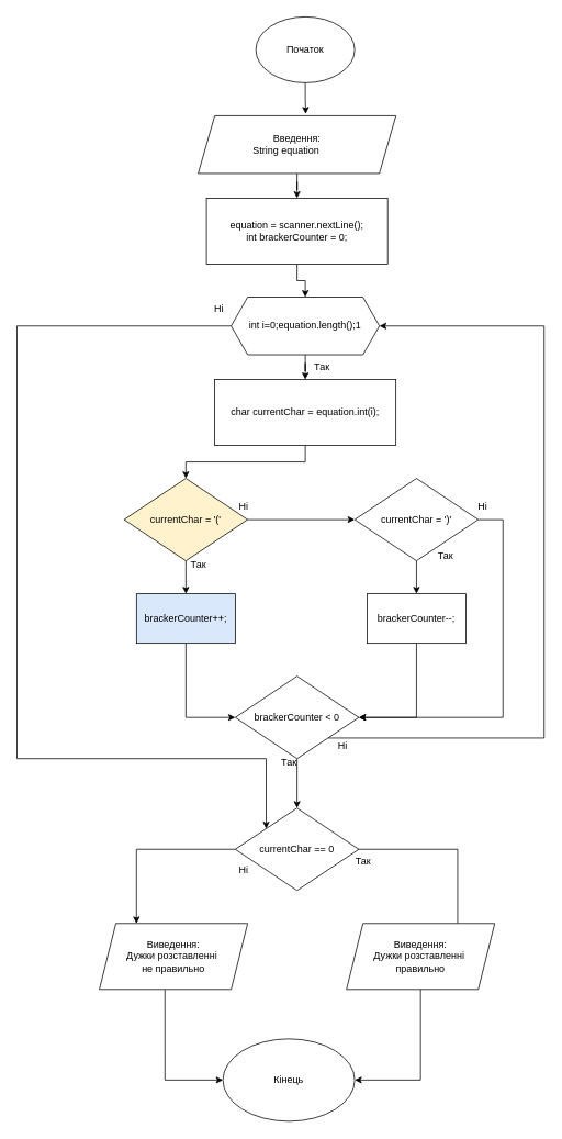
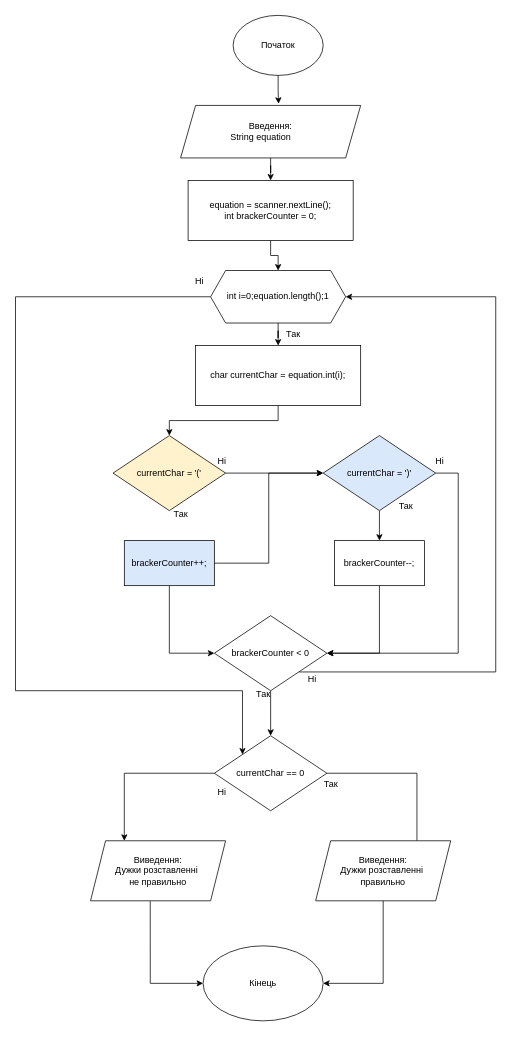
  <mxCell id="0" />
  <mxCell id="1" parent="0" />
  <mxCell id="2" value="Початок" style="ellipse;whiteSpace=wrap;html=1;" vertex="1" parent="1"><mxGeometry x="310" y="20" width="120" height="80" as="geometry" /></mxCell>
  <mxCell id="3" style="edgeStyle=orthogonalEdgeStyle;rounded=0;orthogonalLoop=1;jettySize=auto;html=1;entryX=0.5;entryY=0;entryDx=0;entryDy=0;" edge="1" parent="1" source="4" target="6"><mxGeometry relative="1" as="geometry" /></mxCell>
  <mxCell id="4" value="Введення:&lt;br&gt;String equation&lt;span style=&quot;white-space: pre;&quot;&gt;&#09;&lt;/span&gt;" style="shape=parallelogram;perimeter=parallelogramPerimeter;whiteSpace=wrap;html=1;fixedSize=1;" vertex="1" parent="1"><mxGeometry x="240" y="140" width="240" height="70" as="geometry" /></mxCell>
  <mxCell id="5" style="edgeStyle=orthogonalEdgeStyle;rounded=0;orthogonalLoop=1;jettySize=auto;html=1;entryX=0.5;entryY=0;entryDx=0;entryDy=0;" edge="1" parent="1" source="6" target="9"><mxGeometry relative="1" as="geometry" /></mxCell>
  <mxCell id="6" value="equation = scanner.nextLine();&lt;br&gt;int brackerCounter = 0;" style="rounded=0;whiteSpace=wrap;html=1;" vertex="1" parent="1"><mxGeometry x="250" y="240" width="220" height="80" as="geometry" /></mxCell>
  <mxCell id="7" style="edgeStyle=orthogonalEdgeStyle;rounded=0;orthogonalLoop=1;jettySize=auto;html=1;entryX=0.5;entryY=0;entryDx=0;entryDy=0;" edge="1" parent="1" source="9" target="11"><mxGeometry relative="1" as="geometry" /></mxCell>
  <mxCell id="8" style="edgeStyle=orthogonalEdgeStyle;rounded=0;orthogonalLoop=1;jettySize=auto;html=1;entryX=0;entryY=0;entryDx=0;entryDy=0;" edge="1" parent="1" source="9" target="28"><mxGeometry relative="1" as="geometry"><Array as="points"><mxPoint x="20" y="395" /><mxPoint x="20" y="920" /><mxPoint x="322" y="920" /></Array></mxGeometry></mxCell>
  <mxCell id="9" value="int i=0;equation.length();1" style="shape=hexagon;perimeter=hexagonPerimeter2;whiteSpace=wrap;html=1;fixedSize=1;" vertex="1" parent="1"><mxGeometry x="280" y="360" width="180" height="70" as="geometry" /></mxCell>
  <mxCell id="10" style="edgeStyle=orthogonalEdgeStyle;rounded=0;orthogonalLoop=1;jettySize=auto;html=1;entryX=0.5;entryY=0;entryDx=0;entryDy=0;" edge="1" parent="1" source="11" target="14"><mxGeometry relative="1" as="geometry" /></mxCell>
  <mxCell id="11" value="char currentChar = equation.int(i);" style="rounded=0;whiteSpace=wrap;html=1;" vertex="1" parent="1"><mxGeometry x="260" y="460" width="220" height="80" as="geometry" /></mxCell>
- <mxCell id="12" style="edgeStyle=orthogonalEdgeStyle;rounded=0;orthogonalLoop=1;jettySize=auto;html=1;entryX=0.5;entryY=0;entryDx=0;entryDy=0;" edge="1" parent="1" source="14" target="20"><mxGeometry relative="1" as="geometry" /></mxCell>
  <mxCell id="13" style="edgeStyle=orthogonalEdgeStyle;rounded=0;orthogonalLoop=1;jettySize=auto;html=1;entryX=0;entryY=0.5;entryDx=0;entryDy=0;" edge="1" parent="1" source="14" target="17"><mxGeometry relative="1" as="geometry" /></mxCell>
  <mxCell id="14" value="currentChar = '('" style="rhombus;whiteSpace=wrap;html=1;fillColor=#fff2cc;" vertex="1" parent="1"><mxGeometry x="150" y="580" width="150" height="100" as="geometry" /></mxCell>
  <mxCell id="15" style="edgeStyle=orthogonalEdgeStyle;rounded=0;orthogonalLoop=1;jettySize=auto;html=1;entryX=0.5;entryY=0;entryDx=0;entryDy=0;" edge="1" parent="1" source="17" target="22"><mxGeometry relative="1" as="geometry" /></mxCell>
  <mxCell id="16" style="edgeStyle=orthogonalEdgeStyle;rounded=0;orthogonalLoop=1;jettySize=auto;html=1;entryX=1;entryY=0.5;entryDx=0;entryDy=0;" edge="1" parent="1" source="17" target="25"><mxGeometry relative="1" as="geometry"><Array as="points"><mxPoint x="610" y="630" /><mxPoint x="610" y="870" /></Array></mxGeometry></mxCell>
- <mxCell id="17" value="currentChar = ')'" style="rhombus;whiteSpace=wrap;html=1;" vertex="1" parent="1"><mxGeometry x="430" y="580" width="150" height="100" as="geometry" /></mxCell>
+ <mxCell id="17" value="currentChar = ')'" style="rhombus;whiteSpace=wrap;html=1;fillColor=#dae8fc;" vertex="1" parent="1"><mxGeometry x="430" y="580" width="150" height="100" as="geometry" /></mxCell>
  <mxCell id="18" style="edgeStyle=orthogonalEdgeStyle;rounded=0;orthogonalLoop=1;jettySize=auto;html=1;entryX=0;entryY=0.5;entryDx=0;entryDy=0;" edge="1" parent="1" source="20" target="25"><mxGeometry relative="1" as="geometry" /></mxCell>
+ <mxCell id="19" style="edgeStyle=orthogonalEdgeStyle;rounded=0;orthogonalLoop=1;jettySize=auto;html=1;entryX=0;entryY=0.5;entryDx=0;entryDy=0;" edge="1" parent="1" source="20" target="17"><mxGeometry relative="1" as="geometry" /></mxCell>
  <mxCell id="20" value="brackerCounter++;" style="rounded=0;whiteSpace=wrap;html=1;fillColor=#dae8fc;" vertex="1" parent="1"><mxGeometry x="165" y="720" width="120" height="60" as="geometry" /></mxCell>
  <mxCell id="21" style="edgeStyle=orthogonalEdgeStyle;rounded=0;orthogonalLoop=1;jettySize=auto;html=1;entryX=1;entryY=0.5;entryDx=0;entryDy=0;exitX=0.5;exitY=1;exitDx=0;exitDy=0;" edge="1" parent="1" source="22" target="25"><mxGeometry relative="1" as="geometry" /></mxCell>
  <mxCell id="22" value="brackerCounter--;" style="rounded=0;whiteSpace=wrap;html=1;" vertex="1" parent="1"><mxGeometry x="445" y="720" width="120" height="60" as="geometry" /></mxCell>
  <mxCell id="23" style="edgeStyle=orthogonalEdgeStyle;rounded=0;orthogonalLoop=1;jettySize=auto;html=1;entryX=0.5;entryY=0;entryDx=0;entryDy=0;" edge="1" parent="1" source="25" target="28"><mxGeometry relative="1" as="geometry" /></mxCell>
  <mxCell id="24" style="edgeStyle=orthogonalEdgeStyle;rounded=0;orthogonalLoop=1;jettySize=auto;html=1;exitX=1;exitY=1;exitDx=0;exitDy=0;entryX=1;entryY=0.5;entryDx=0;entryDy=0;" edge="1" parent="1" source="25" target="9"><mxGeometry relative="1" as="geometry"><Array as="points"><mxPoint x="660" y="895" /><mxPoint x="660" y="395" /></Array></mxGeometry></mxCell>
  <mxCell id="25" value="brackerCounter &amp;lt; 0" style="rhombus;whiteSpace=wrap;html=1;" vertex="1" parent="1"><mxGeometry x="285" y="820" width="150" height="100" as="geometry" /></mxCell>
  <mxCell id="26" style="edgeStyle=orthogonalEdgeStyle;rounded=0;orthogonalLoop=1;jettySize=auto;html=1;entryX=0.75;entryY=0;entryDx=0;entryDy=0;exitX=1;exitY=0.5;exitDx=0;exitDy=0;endArrow=none;" edge="1" parent="1" source="28" target="32"><mxGeometry relative="1" as="geometry" /></mxCell>
  <mxCell id="27" style="edgeStyle=orthogonalEdgeStyle;rounded=0;orthogonalLoop=1;jettySize=auto;html=1;entryX=0.25;entryY=0;entryDx=0;entryDy=0;" edge="1" parent="1" source="28" target="30"><mxGeometry relative="1" as="geometry"><Array as="points"><mxPoint x="165" y="1030" /></Array></mxGeometry></mxCell>
  <mxCell id="28" value="currentChar == 0" style="rhombus;whiteSpace=wrap;html=1;" vertex="1" parent="1"><mxGeometry x="285" y="980" width="150" height="100" as="geometry" /></mxCell>
  <mxCell id="29" style="edgeStyle=orthogonalEdgeStyle;rounded=0;orthogonalLoop=1;jettySize=auto;html=1;entryX=0;entryY=0.5;entryDx=0;entryDy=0;exitX=0.442;exitY=1.006;exitDx=0;exitDy=0;exitPerimeter=0;" edge="1" parent="1" source="30" target="33"><mxGeometry relative="1" as="geometry" /></mxCell>
  <mxCell id="30" value="Виведення:&lt;br&gt;Дужки розставленні&amp;nbsp;&lt;br&gt;не правильно" style="shape=parallelogram;perimeter=parallelogramPerimeter;whiteSpace=wrap;html=1;fixedSize=1;" vertex="1" parent="1"><mxGeometry x="120" y="1120" width="180" height="80" as="geometry" /></mxCell>
  <mxCell id="31" style="edgeStyle=orthogonalEdgeStyle;rounded=0;orthogonalLoop=1;jettySize=auto;html=1;entryX=1;entryY=0.5;entryDx=0;entryDy=0;" edge="1" parent="1" source="32" target="33"><mxGeometry relative="1" as="geometry" /></mxCell>
  <mxCell id="32" value="Виведення:&lt;br style=&quot;border-color: var(--border-color);&quot;&gt;Дужки розставленні&amp;nbsp;&lt;br style=&quot;border-color: var(--border-color);&quot;&gt;правильно" style="shape=parallelogram;perimeter=parallelogramPerimeter;whiteSpace=wrap;html=1;fixedSize=1;" vertex="1" parent="1"><mxGeometry x="420" y="1120" width="180" height="80" as="geometry" /></mxCell>
  <mxCell id="33" value="Кінець" style="ellipse;whiteSpace=wrap;html=1;" vertex="1" parent="1"><mxGeometry x="270" y="1260" width="160" height="100" as="geometry" /></mxCell>
  <mxCell id="34" style="edgeStyle=orthogonalEdgeStyle;rounded=0;orthogonalLoop=1;jettySize=auto;html=1;entryX=0.544;entryY=-0.032;entryDx=0;entryDy=0;entryPerimeter=0;" edge="1" parent="1" source="2" target="4"><mxGeometry relative="1" as="geometry" /></mxCell>
  <mxCell id="35" value="Так" style="text;html=1;align=center;verticalAlign=middle;resizable=0;points=[];autosize=1;strokeColor=none;fillColor=none;" vertex="1" parent="1"><mxGeometry x="370" y="430" width="40" height="30" as="geometry" /></mxCell>
  <mxCell id="36" value="Так" style="text;html=1;align=center;verticalAlign=middle;resizable=0;points=[];autosize=1;strokeColor=none;fillColor=none;" vertex="1" parent="1"><mxGeometry x="220" y="670" width="40" height="30" as="geometry" /></mxCell>
  <mxCell id="37" value="Так" style="text;html=1;align=center;verticalAlign=middle;resizable=0;points=[];autosize=1;strokeColor=none;fillColor=none;" vertex="1" parent="1"><mxGeometry x="520" y="660" width="40" height="30" as="geometry" /></mxCell>
  <mxCell id="38" value="Так" style="text;html=1;align=center;verticalAlign=middle;resizable=0;points=[];autosize=1;strokeColor=none;fillColor=none;" vertex="1" parent="1"><mxGeometry x="330" y="910" width="40" height="30" as="geometry" /></mxCell>
  <mxCell id="39" value="Так" style="text;html=1;align=center;verticalAlign=middle;resizable=0;points=[];autosize=1;strokeColor=none;fillColor=none;" vertex="1" parent="1"><mxGeometry x="420" y="1030" width="40" height="30" as="geometry" /></mxCell>
  <mxCell id="40" value="Ні" style="text;html=1;align=center;verticalAlign=middle;resizable=0;points=[];autosize=1;strokeColor=none;fillColor=none;" vertex="1" parent="1"><mxGeometry x="280" y="1040" width="30" height="30" as="geometry" /></mxCell>
  <mxCell id="41" value="Ні" style="text;html=1;align=center;verticalAlign=middle;resizable=0;points=[];autosize=1;strokeColor=none;fillColor=none;" vertex="1" parent="1"><mxGeometry x="570" y="600" width="30" height="30" as="geometry" /></mxCell>
  <mxCell id="42" value="Ні" style="text;html=1;align=center;verticalAlign=middle;resizable=0;points=[];autosize=1;strokeColor=none;fillColor=none;" vertex="1" parent="1"><mxGeometry x="280" y="600" width="30" height="30" as="geometry" /></mxCell>
  <mxCell id="43" value="Ні" style="text;html=1;align=center;verticalAlign=middle;resizable=0;points=[];autosize=1;strokeColor=none;fillColor=none;" vertex="1" parent="1"><mxGeometry x="400" y="890" width="30" height="30" as="geometry" /></mxCell>
  <mxCell id="44" value="Ні" style="text;html=1;align=center;verticalAlign=middle;resizable=0;points=[];autosize=1;strokeColor=none;fillColor=none;" vertex="1" parent="1"><mxGeometry x="250" y="360" width="30" height="30" as="geometry" /></mxCell>
